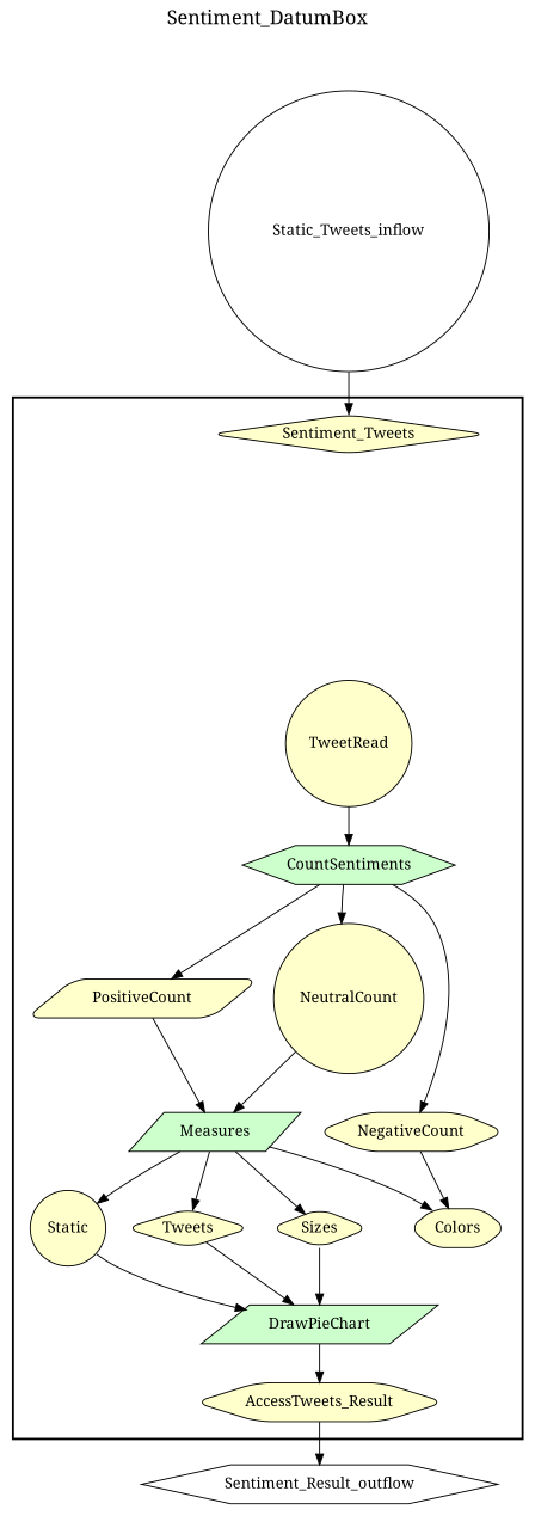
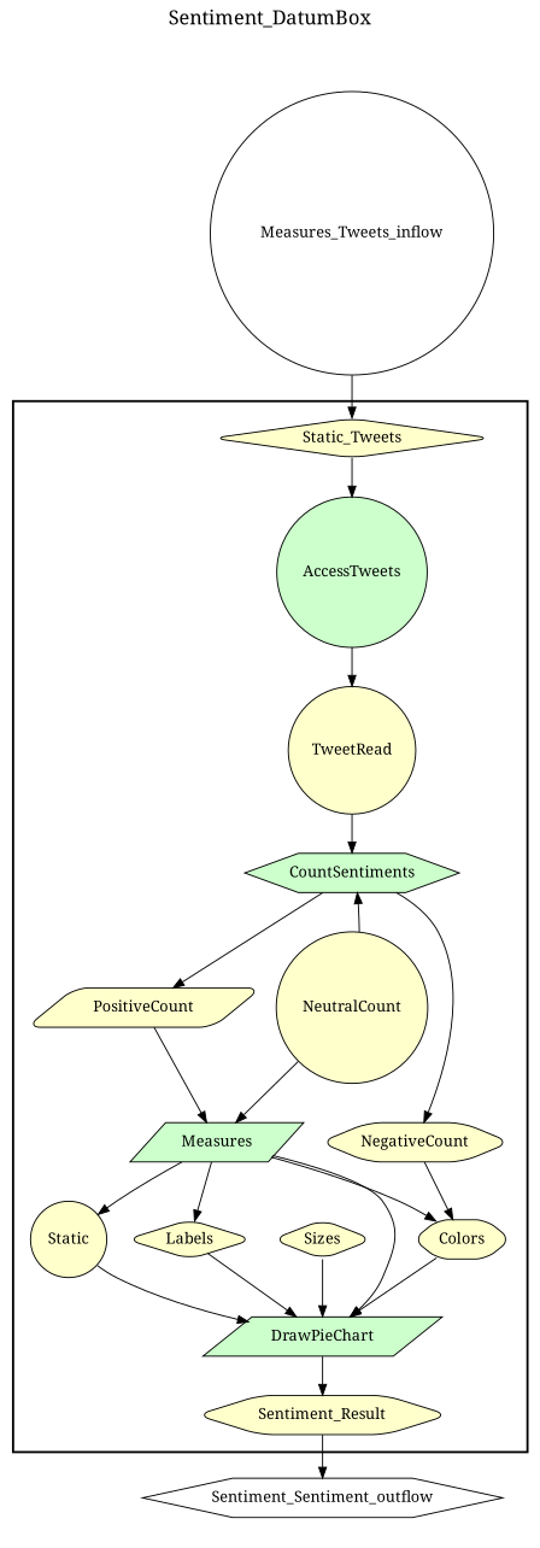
  digraph {
    fontname="Noto Serif"
    fontsize=18
    label=Sentiment_DatumBox
    labelloc=t
    rankdir=TB
    node [fillcolor="#FFFFCC" fontname="Noto Serif" peripheries=1 shape=hexagon style="rounded,filled"]
    edge [fontname="Noto Serif"]
    Measures [fillcolor="#CCFFCC" shape=parallelogram style=filled]
    CountSentiments [fillcolor="#CCFFCC" style=filled]
+   AccessTweets [fillcolor="#CCFFCC" shape=circle style=filled]
    DrawPieChart [fillcolor="#CCFFCC" shape=parallelogram style=filled]
-   Static_Tweets [shape=diamond label=Sentiment_Tweets]
+   Static_Tweets [shape=diamond]
    TweetRead [shape=circle]
    PositiveCount [shape=parallelogram]
    NegativeCount
    NeutralCount [shape=circle]
    n10 [label=Static shape=circle]
-   Labels [shape=diamond label=Tweets]
+   Labels [shape=diamond]
    Sizes [shape=diamond]
    Colors
-   Sentiment_Result [label=AccessTweets_Result]
-   Static_Tweets_inflow [fillcolor="#FFFFFF" shape=circle width=0.2 style=""]
-   Sentiment_Result_outflow [fillcolor="#FFFFFF" width=0.2 style=""]
+   Sentiment_Result
+   Static_Tweets_inflow [fillcolor="#FFFFFF" shape=circle width=0.2 label=Measures_Tweets_inflow style=""]
+   Sentiment_Result_outflow [fillcolor="#FFFFFF" width=0.2 label=Sentiment_Sentiment_outflow style=""]
    subgraph cluster_1 {
      color=black
      label=""
      penwidth=2
      subgraph cluster_2 {
        color=white
        label=""
        penwidth=2
        Measures
        CountSentiments
+       AccessTweets
        DrawPieChart
        Static_Tweets
        TweetRead
        PositiveCount
        NegativeCount
        NeutralCount
        n10
        Labels
        Sizes
        Colors
        Sentiment_Result
      }
    }
    subgraph cluster_3 {
      color=white
      label=""
      penwidth=2
      subgraph cluster_4 {
        color=white
        label=""
        penwidth=2
        Static_Tweets_inflow
      }
    }
    subgraph cluster_5 {
      color=white
      label=""
      penwidth=2
      subgraph cluster_6 {
        color=white
        label=""
        penwidth=2
        Sentiment_Result_outflow
      }
    }
    Measures -> n10
    Measures -> Labels
-   Measures -> Sizes
+   Measures -> DrawPieChart
    Measures -> Colors
    CountSentiments -> PositiveCount
    CountSentiments -> NegativeCount
-   CountSentiments -> NeutralCount
+   NeutralCount -> CountSentiments
+   AccessTweets -> TweetRead
    DrawPieChart -> Sentiment_Result
+   Static_Tweets -> AccessTweets
    TweetRead -> CountSentiments
    PositiveCount -> Measures
    NegativeCount -> Colors
    NeutralCount -> Measures
    n10 -> DrawPieChart
    Labels -> DrawPieChart
    Sizes -> DrawPieChart
+   Colors -> DrawPieChart
    Sentiment_Result -> Sentiment_Result_outflow
    Static_Tweets_inflow -> Static_Tweets
  }
